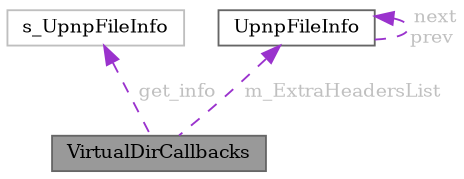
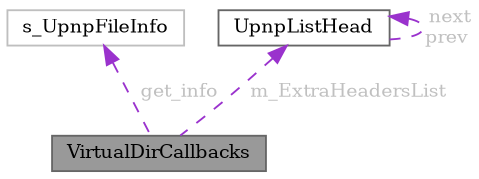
  digraph {
    fontname="DejaVu Serif"
    node [color=gray40 fillcolor=white fontname="DejaVu Serif" fontsize=10 shape=box style=filled]
    edge [color=darkorchid3 dir=back fontcolor=grey fontname="DejaVu Serif" fontsize=10 labelfontname=Helvetica labelfontsize=10 style=dashed]
    n1 [fillcolor=grey60 fontcolor=black height=0.2 label=VirtualDirCallbacks width=0.4]
    n2 [color=grey75 height=0.2 label=s_UpnpFileInfo width=0.4]
-   n3 [height=0.2 label=UpnpFileInfo width=0.4]
+   n3 [height=0.2 label=UpnpListHead width=0.4]
    n2 -> n1 [label=" get_info"]
    n3 -> n1 [label=" m_ExtraHeadersList"]
    n3 -> n3 [label=" next\nprev"]
  }
